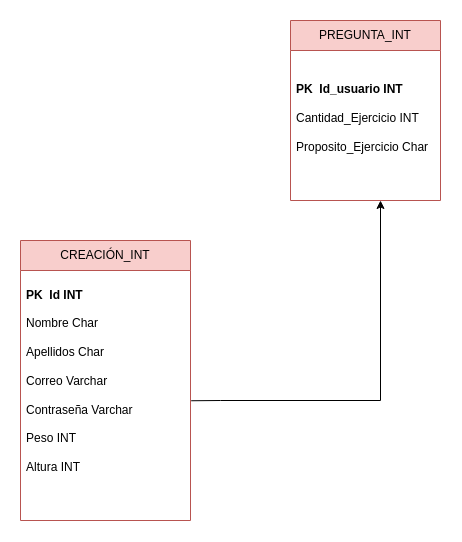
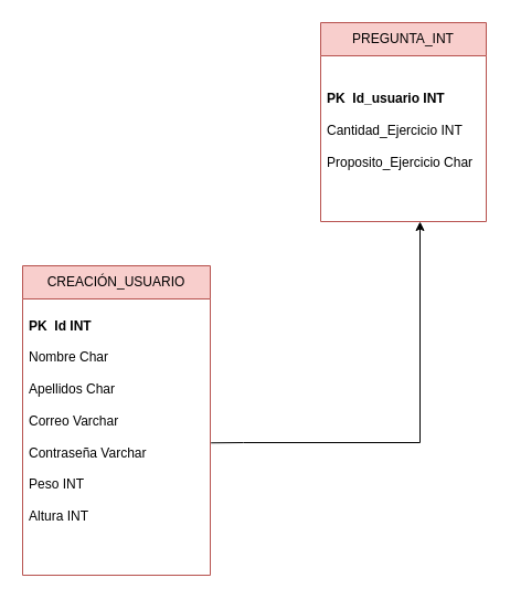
  <mxCell id="0" />
  <mxCell id="1" parent="0" />
- <mxCell id="2" value="CREACIÓN_INT" style="swimlane;fontStyle=0;childLayout=stackLayout;horizontal=1;startSize=30;horizontalStack=0;resizeParent=1;resizeParentMax=0;resizeLast=0;collapsible=1;marginBottom=0;whiteSpace=wrap;html=1;fillColor=#f8cecc;strokeColor=#b85450;" vertex="1" parent="1"><mxGeometry x="20" y="240" width="170" height="280" as="geometry" /></mxCell>
+ <mxCell id="2" value="CREACIÓN_USUARIO" style="swimlane;fontStyle=0;childLayout=stackLayout;horizontal=1;startSize=30;horizontalStack=0;resizeParent=1;resizeParentMax=0;resizeLast=0;collapsible=1;marginBottom=0;whiteSpace=wrap;html=1;fillColor=#f8cecc;strokeColor=#b85450;" vertex="1" parent="1"><mxGeometry x="20" y="240" width="170" height="280" as="geometry" /></mxCell>
  <mxCell id="3" value="&lt;div&gt;&lt;b&gt;PK&amp;nbsp; Id INT&lt;/b&gt;&lt;/div&gt;&lt;div&gt;&lt;b&gt;&lt;br&gt;&lt;/b&gt;&lt;/div&gt;Nombre Char&lt;div&gt;&lt;br style=&quot;padding: 0px; margin: 0px;&quot;&gt;Apellidos Char&lt;/div&gt;&lt;div&gt;&lt;br style=&quot;padding: 0px; margin: 0px;&quot;&gt;Correo Varchar&lt;/div&gt;&lt;div&gt;&lt;br style=&quot;padding: 0px; margin: 0px;&quot;&gt;Contraseña Varchar&lt;/div&gt;&lt;div&gt;&lt;br style=&quot;padding: 0px; margin: 0px;&quot;&gt;Peso INT&lt;br style=&quot;padding: 0px; margin: 0px;&quot;&gt;&lt;br&gt;&lt;/div&gt;&lt;div&gt;Altura INT&lt;div style=&quot;padding: 0px; margin: 0px;&quot;&gt;&lt;br style=&quot;padding: 0px; margin: 0px;&quot;&gt;&lt;/div&gt;&lt;div style=&quot;padding: 0px; margin: 0px;&quot;&gt;&lt;br style=&quot;padding: 0px; margin: 0px; text-wrap: nowrap;&quot;&gt;&lt;/div&gt;&lt;/div&gt;" style="text;strokeColor=none;fillColor=none;align=left;verticalAlign=middle;spacingLeft=4;spacingRight=4;overflow=hidden;points=[[0,0.5],[1,0.5]];portConstraint=eastwest;rotatable=0;whiteSpace=wrap;html=1;" vertex="1" parent="2"><mxGeometry y="30" width="170" height="250" as="geometry" /></mxCell>
  <mxCell id="4" value="PREGUNTA_INT" style="swimlane;fontStyle=0;childLayout=stackLayout;horizontal=1;startSize=30;horizontalStack=0;resizeParent=1;resizeParentMax=0;resizeLast=0;collapsible=1;marginBottom=0;whiteSpace=wrap;html=1;fillColor=#f8cecc;strokeColor=#b85450;" vertex="1" parent="1"><mxGeometry x="290" y="20" width="150" height="180" as="geometry" /></mxCell>
  <mxCell id="5" value="&lt;div&gt;&lt;b&gt;PK&amp;nbsp; Id_usuario INT&lt;/b&gt;&lt;/div&gt;&lt;div style=&quot;padding: 0px; margin: 0px;&quot;&gt;&lt;br&gt;&lt;/div&gt;&lt;div style=&quot;padding: 0px; margin: 0px;&quot;&gt;Cantidad_Ejercicio INT&lt;/div&gt;&lt;div style=&quot;padding: 0px; margin: 0px;&quot;&gt;&lt;br&gt;&lt;/div&gt;&lt;div style=&quot;padding: 0px; margin: 0px;&quot;&gt;Proposito_Ejercicio Char&lt;/div&gt;&lt;div style=&quot;padding: 0px; margin: 0px;&quot;&gt;&lt;br style=&quot;padding: 0px; margin: 0px; text-wrap: nowrap;&quot;&gt;&lt;/div&gt;" style="text;strokeColor=none;fillColor=none;align=left;verticalAlign=middle;spacingLeft=4;spacingRight=4;overflow=hidden;points=[[0,0.5],[1,0.5]];portConstraint=eastwest;rotatable=0;whiteSpace=wrap;html=1;" vertex="1" parent="4"><mxGeometry y="30" width="150" height="150" as="geometry" /></mxCell>
  <mxCell id="6" value="" style="endArrow=classic;html=1;rounded=0;exitX=1.004;exitY=0.521;exitDx=0;exitDy=0;exitPerimeter=0;" edge="1" parent="1" source="3" target="5"><mxGeometry width="50" height="50" relative="1" as="geometry"><mxPoint x="330" y="340" as="sourcePoint" /><mxPoint x="380" y="290" as="targetPoint" /><Array as="points"><mxPoint x="220" y="400" /><mxPoint x="380" y="400" /><mxPoint x="380" y="200" /></Array></mxGeometry></mxCell>
